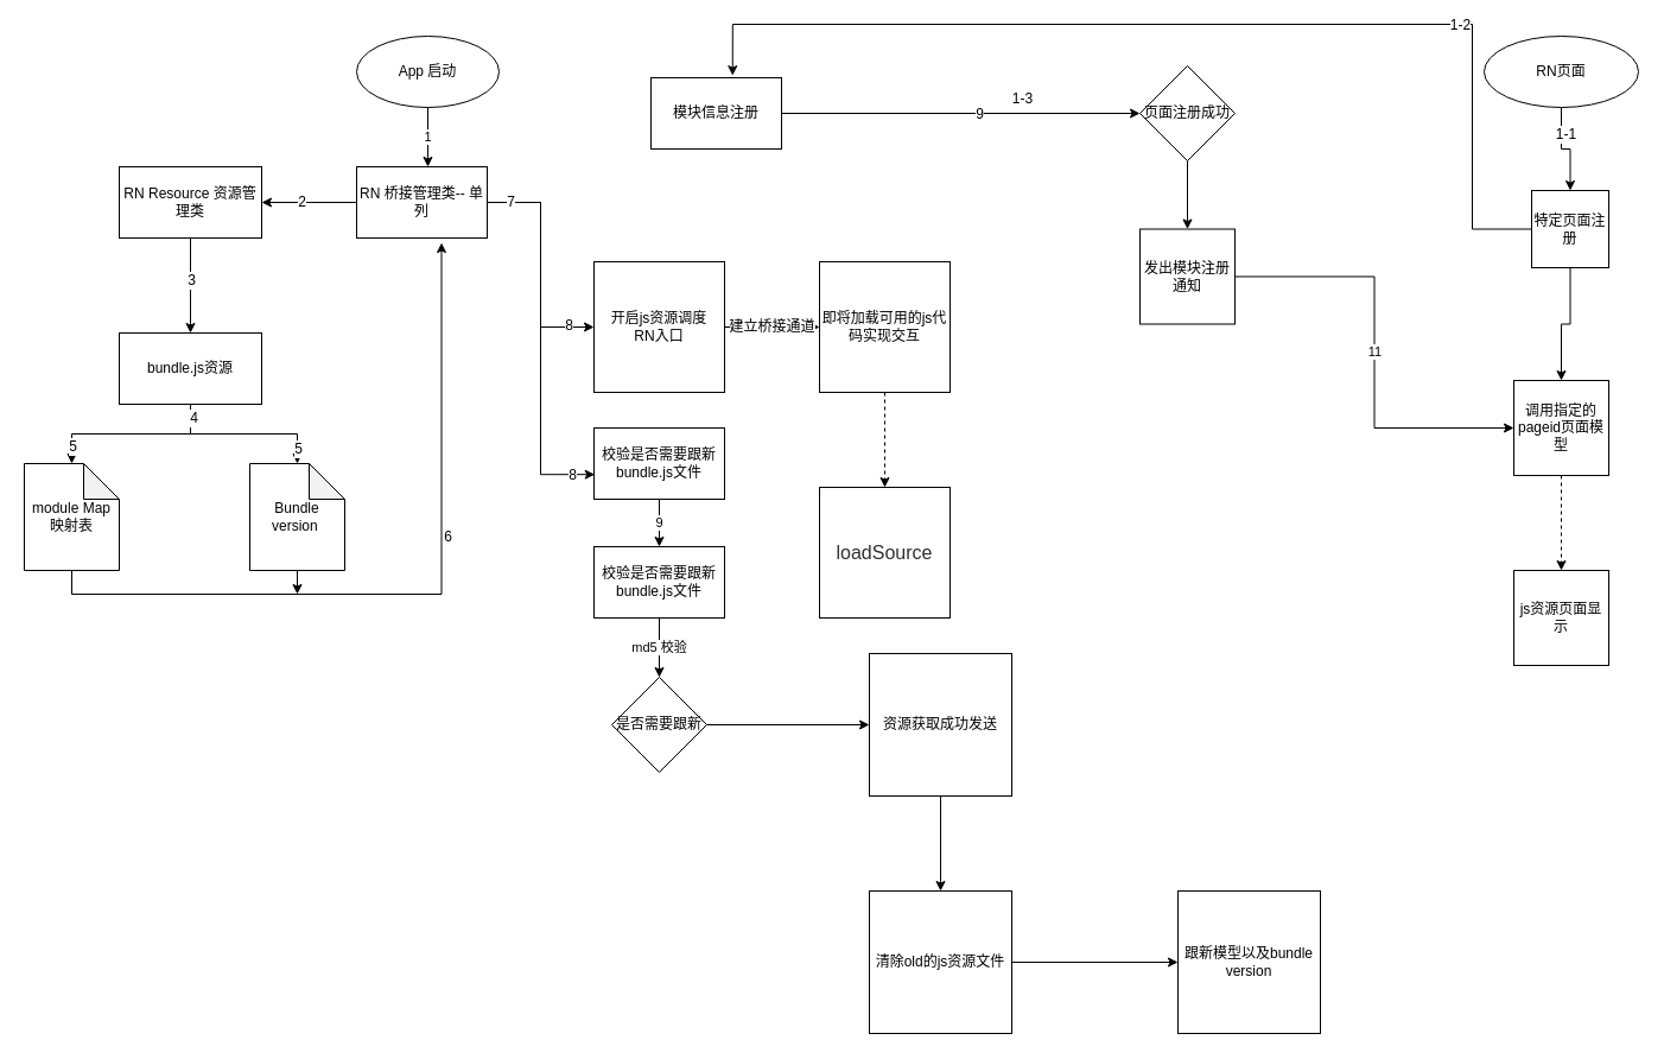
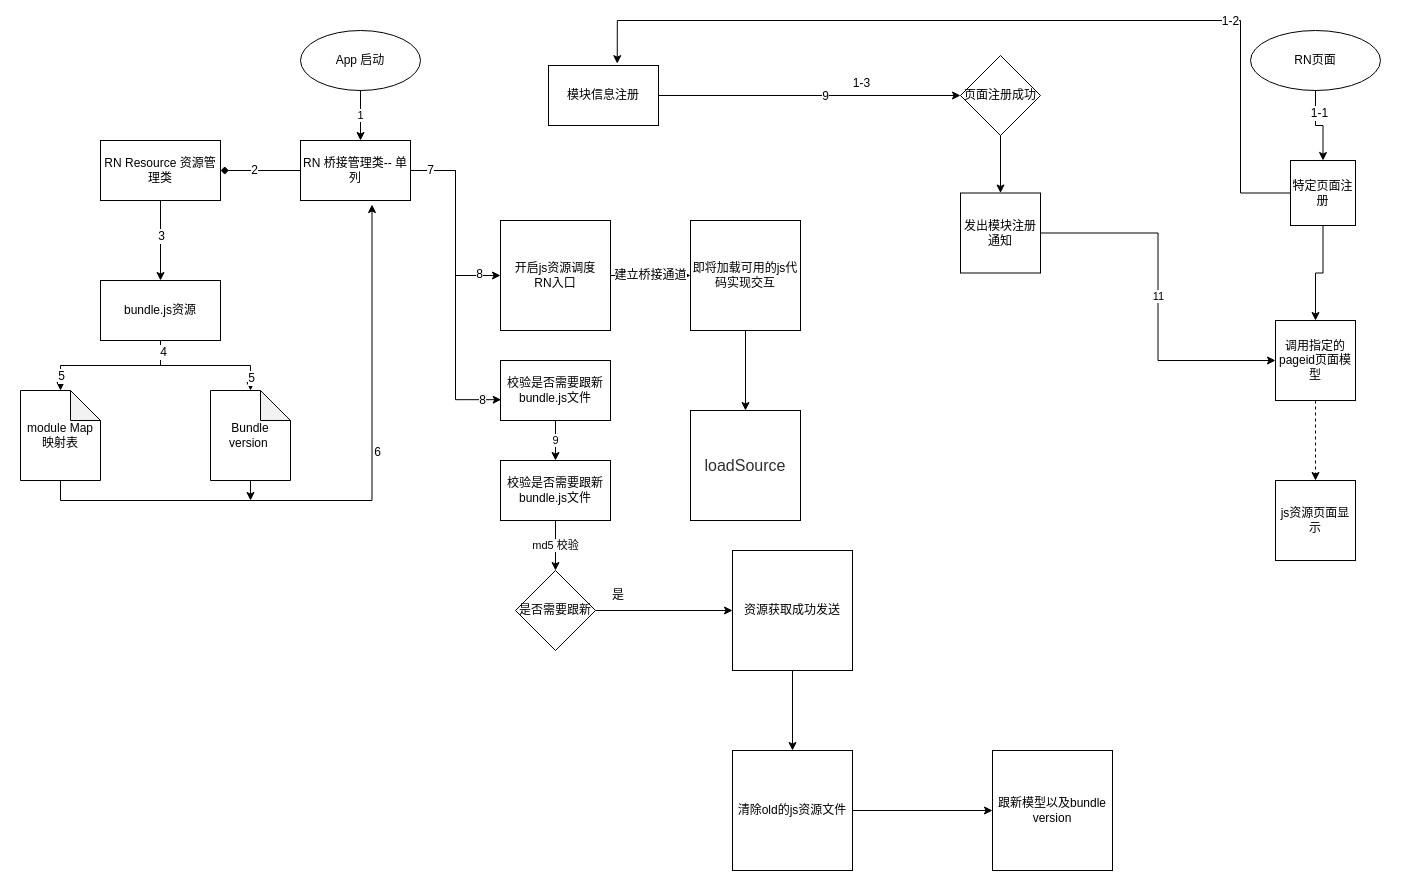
  <mxCell id="0" />
  <mxCell id="1" parent="0" />
  <mxCell id="2" value="App 启动" style="ellipse;whiteSpace=wrap;html=1;" parent="1" vertex="1"><mxGeometry x="300" y="30" width="120" height="60" as="geometry" /></mxCell>
  <mxCell id="3" value="1" style="endArrow=classic;html=1;exitX=0.5;exitY=1;exitDx=0;exitDy=0;" parent="1" source="2" edge="1"><mxGeometry width="50" height="50" relative="1" as="geometry"><mxPoint x="350" y="140" as="sourcePoint" /><mxPoint x="360" y="140" as="targetPoint" /></mxGeometry></mxCell>
- <mxCell id="4" value="" style="edgeStyle=orthogonalEdgeStyle;rounded=0;orthogonalLoop=1;jettySize=auto;html=1;" parent="1" source="11" target="18" edge="1"><mxGeometry relative="1" as="geometry" /></mxCell>
+ <mxCell id="4" value="" style="edgeStyle=orthogonalEdgeStyle;rounded=0;orthogonalLoop=1;jettySize=auto;html=1;endArrow=diamond;" parent="1" source="11" target="18" edge="1"><mxGeometry relative="1" as="geometry" /></mxCell>
  <mxCell id="5" value="2" style="text;html=1;resizable=0;points=[];align=center;verticalAlign=middle;labelBackgroundColor=#ffffff;" parent="4" vertex="1" connectable="0"><mxGeometry x="0.184" y="-1" relative="1" as="geometry"><mxPoint as="offset" /></mxGeometry></mxCell>
  <mxCell id="6" style="edgeStyle=orthogonalEdgeStyle;rounded=0;orthogonalLoop=1;jettySize=auto;html=1;entryX=0.006;entryY=0.653;entryDx=0;entryDy=0;entryPerimeter=0;" parent="1" source="11" target="31" edge="1"><mxGeometry relative="1" as="geometry" /></mxCell>
  <mxCell id="7" value="8" style="text;html=1;resizable=0;points=[];align=center;verticalAlign=middle;labelBackgroundColor=#ffffff;" parent="6" vertex="1" connectable="0"><mxGeometry x="0.882" relative="1" as="geometry"><mxPoint as="offset" /></mxGeometry></mxCell>
  <mxCell id="8" style="edgeStyle=orthogonalEdgeStyle;rounded=0;orthogonalLoop=1;jettySize=auto;html=1;entryX=0;entryY=0.5;entryDx=0;entryDy=0;" parent="1" source="11" target="39" edge="1"><mxGeometry relative="1" as="geometry" /></mxCell>
  <mxCell id="9" value="7" style="text;html=1;resizable=0;points=[];align=center;verticalAlign=middle;labelBackgroundColor=#ffffff;" parent="8" vertex="1" connectable="0"><mxGeometry x="-0.808" y="1" relative="1" as="geometry"><mxPoint as="offset" /></mxGeometry></mxCell>
  <mxCell id="10" value="8" style="text;html=1;resizable=0;points=[];align=center;verticalAlign=middle;labelBackgroundColor=#ffffff;" parent="8" vertex="1" connectable="0"><mxGeometry x="0.775" y="2" relative="1" as="geometry"><mxPoint as="offset" /></mxGeometry></mxCell>
  <mxCell id="11" value="RN 桥接管理类-- 单列" style="rounded=0;whiteSpace=wrap;html=1;" parent="1" vertex="1"><mxGeometry x="300" y="140" width="110" height="60" as="geometry" /></mxCell>
  <mxCell id="12" style="edgeStyle=orthogonalEdgeStyle;rounded=0;orthogonalLoop=1;jettySize=auto;html=1;exitX=1;exitY=0.5;exitDx=0;exitDy=0;entryX=0;entryY=0.5;entryDx=0;entryDy=0;" parent="1" source="15" target="35" edge="1"><mxGeometry relative="1" as="geometry" /></mxCell>
  <mxCell id="13" value="9" style="text;html=1;resizable=0;points=[];align=center;verticalAlign=middle;labelBackgroundColor=#ffffff;" parent="12" vertex="1" connectable="0"><mxGeometry x="0.1" relative="1" as="geometry"><mxPoint as="offset" /></mxGeometry></mxCell>
  <mxCell id="14" value="1-3" style="text;html=1;resizable=0;points=[];align=center;verticalAlign=middle;labelBackgroundColor=#ffffff;" parent="12" vertex="1" connectable="0"><mxGeometry x="0.339" y="13" relative="1" as="geometry"><mxPoint as="offset" /></mxGeometry></mxCell>
  <mxCell id="15" value="模块信息注册" style="rounded=0;whiteSpace=wrap;html=1;" parent="1" vertex="1"><mxGeometry x="548" y="65" width="110" height="60" as="geometry" /></mxCell>
  <mxCell id="16" value="" style="edgeStyle=orthogonalEdgeStyle;rounded=0;orthogonalLoop=1;jettySize=auto;html=1;" parent="1" source="18" target="24" edge="1"><mxGeometry relative="1" as="geometry" /></mxCell>
  <mxCell id="17" value="3" style="text;html=1;resizable=0;points=[];align=center;verticalAlign=middle;labelBackgroundColor=#ffffff;" parent="16" vertex="1" connectable="0"><mxGeometry x="-0.116" relative="1" as="geometry"><mxPoint as="offset" /></mxGeometry></mxCell>
  <mxCell id="18" value="RN Resource 资源管理类" style="rounded=0;whiteSpace=wrap;html=1;" parent="1" vertex="1"><mxGeometry x="100" y="140" width="120" height="60" as="geometry" /></mxCell>
  <mxCell id="19" style="edgeStyle=orthogonalEdgeStyle;rounded=0;orthogonalLoop=1;jettySize=auto;html=1;exitX=0.5;exitY=1;exitDx=0;exitDy=0;" parent="1" source="24" target="27" edge="1"><mxGeometry relative="1" as="geometry" /></mxCell>
  <mxCell id="20" value="5" style="text;html=1;resizable=0;points=[];align=center;verticalAlign=middle;labelBackgroundColor=#ffffff;" parent="19" vertex="1" connectable="0"><mxGeometry x="0.805" relative="1" as="geometry"><mxPoint as="offset" /></mxGeometry></mxCell>
  <mxCell id="21" style="edgeStyle=orthogonalEdgeStyle;rounded=0;orthogonalLoop=1;jettySize=auto;html=1;exitX=0.5;exitY=1;exitDx=0;exitDy=0;" parent="1" source="24" target="29" edge="1"><mxGeometry relative="1" as="geometry" /></mxCell>
  <mxCell id="22" value="4" style="text;html=1;resizable=0;points=[];align=center;verticalAlign=middle;labelBackgroundColor=#ffffff;" parent="21" vertex="1" connectable="0"><mxGeometry x="-0.849" y="2" relative="1" as="geometry"><mxPoint as="offset" /></mxGeometry></mxCell>
  <mxCell id="23" value="5" style="text;html=1;resizable=0;points=[];align=center;verticalAlign=middle;labelBackgroundColor=#ffffff;" parent="21" vertex="1" connectable="0"><mxGeometry x="0.808" relative="1" as="geometry"><mxPoint as="offset" /></mxGeometry></mxCell>
  <mxCell id="24" value="bundle.js资源" style="rounded=0;whiteSpace=wrap;html=1;" parent="1" vertex="1"><mxGeometry x="100" y="280" width="120" height="60" as="geometry" /></mxCell>
  <mxCell id="25" style="edgeStyle=orthogonalEdgeStyle;rounded=0;orthogonalLoop=1;jettySize=auto;html=1;entryX=0.65;entryY=1.067;entryDx=0;entryDy=0;entryPerimeter=0;exitX=0.5;exitY=1;exitDx=0;exitDy=0;exitPerimeter=0;" parent="1" source="27" target="11" edge="1"><mxGeometry relative="1" as="geometry" /></mxCell>
  <mxCell id="26" value="6" style="text;html=1;resizable=0;points=[];align=center;verticalAlign=middle;labelBackgroundColor=#ffffff;" parent="25" vertex="1" connectable="0"><mxGeometry x="0.21" y="-5" relative="1" as="geometry"><mxPoint as="offset" /></mxGeometry></mxCell>
  <mxCell id="27" value="module Map 映射表" style="shape=note;whiteSpace=wrap;html=1;backgroundOutline=1;darkOpacity=0.05;" parent="1" vertex="1"><mxGeometry x="20" y="390" width="80" height="90" as="geometry" /></mxCell>
  <mxCell id="28" style="edgeStyle=orthogonalEdgeStyle;rounded=0;orthogonalLoop=1;jettySize=auto;html=1;exitX=0.5;exitY=1;exitDx=0;exitDy=0;exitPerimeter=0;" parent="1" source="29" edge="1"><mxGeometry relative="1" as="geometry"><mxPoint x="250" y="500" as="targetPoint" /></mxGeometry></mxCell>
  <mxCell id="29" value="Bundle version&amp;nbsp;" style="shape=note;whiteSpace=wrap;html=1;backgroundOutline=1;darkOpacity=0.05;" parent="1" vertex="1"><mxGeometry x="210" y="390" width="80" height="90" as="geometry" /></mxCell>
  <mxCell id="30" value="9" style="edgeStyle=orthogonalEdgeStyle;rounded=0;orthogonalLoop=1;jettySize=auto;html=1;" parent="1" source="31" target="33" edge="1"><mxGeometry relative="1" as="geometry" /></mxCell>
  <mxCell id="31" value="校验是否需要跟新bundle.js文件" style="rounded=0;whiteSpace=wrap;html=1;" parent="1" vertex="1"><mxGeometry x="500" y="360" width="110" height="60" as="geometry" /></mxCell>
  <mxCell id="32" value="md5 校验" style="edgeStyle=orthogonalEdgeStyle;rounded=0;orthogonalLoop=1;jettySize=auto;html=1;" parent="1" source="33" target="44" edge="1"><mxGeometry relative="1" as="geometry" /></mxCell>
  <mxCell id="33" value="校验是否需要跟新bundle.js文件" style="rounded=0;whiteSpace=wrap;html=1;" parent="1" vertex="1"><mxGeometry x="500" y="460" width="110" height="60" as="geometry" /></mxCell>
  <mxCell id="34" value="" style="edgeStyle=orthogonalEdgeStyle;rounded=0;orthogonalLoop=1;jettySize=auto;html=1;" parent="1" source="35" target="37" edge="1"><mxGeometry relative="1" as="geometry" /></mxCell>
  <mxCell id="35" value="页面注册成功" style="rhombus;whiteSpace=wrap;html=1;" parent="1" vertex="1"><mxGeometry x="960" y="55" width="80" height="80" as="geometry" /></mxCell>
  <mxCell id="36" value="11" style="edgeStyle=orthogonalEdgeStyle;rounded=0;orthogonalLoop=1;jettySize=auto;html=1;entryX=0;entryY=0.5;entryDx=0;entryDy=0;" parent="1" source="37" target="59" edge="1"><mxGeometry relative="1" as="geometry" /></mxCell>
  <mxCell id="37" value="发出模块注册通知" style="whiteSpace=wrap;html=1;aspect=fixed;" parent="1" vertex="1"><mxGeometry x="960" y="192.5" width="80" height="80" as="geometry" /></mxCell>
  <mxCell id="38" value="&lt;span style=&quot;font-size: 12px&quot;&gt;建立桥接通道&lt;/span&gt;" style="edgeStyle=orthogonalEdgeStyle;rounded=0;orthogonalLoop=1;jettySize=auto;html=1;" parent="1" source="39" target="41" edge="1"><mxGeometry relative="1" as="geometry" /></mxCell>
  <mxCell id="39" value="开启js资源调度&lt;br&gt;RN入口&lt;br&gt;" style="rounded=0;whiteSpace=wrap;html=1;" parent="1" vertex="1"><mxGeometry x="500" y="220" width="110" height="110" as="geometry" /></mxCell>
- <mxCell id="40" value="" style="edgeStyle=orthogonalEdgeStyle;rounded=0;orthogonalLoop=1;jettySize=auto;html=1;dashed=1;" parent="1" source="41" target="42" edge="1"><mxGeometry relative="1" as="geometry" /></mxCell>
+ <mxCell id="40" value="" style="edgeStyle=orthogonalEdgeStyle;rounded=0;orthogonalLoop=1;jettySize=auto;html=1;" parent="1" source="41" target="42" edge="1"><mxGeometry relative="1" as="geometry" /></mxCell>
  <mxCell id="41" value="即将加载可用的js代码实现交互" style="rounded=0;whiteSpace=wrap;html=1;" parent="1" vertex="1"><mxGeometry x="690" y="220" width="110" height="110" as="geometry" /></mxCell>
  <mxCell id="42" value="&lt;span style=&quot;color: rgb(47 , 47 , 47) ; font-family: , &amp;#34;sf ui text&amp;#34; , &amp;#34;arial&amp;#34; , &amp;#34;pingfang sc&amp;#34; , &amp;#34;hiragino sans gb&amp;#34; , &amp;#34;microsoft yahei&amp;#34; , &amp;#34;wenquanyi micro hei&amp;#34; , sans-serif ; font-size: 16px ; background-color: rgb(255 , 255 , 255)&quot;&gt;loadSource&lt;/span&gt;" style="rounded=0;whiteSpace=wrap;html=1;" parent="1" vertex="1"><mxGeometry x="690" y="410" width="110" height="110" as="geometry" /></mxCell>
  <mxCell id="43" value="" style="edgeStyle=orthogonalEdgeStyle;rounded=0;orthogonalLoop=1;jettySize=auto;html=1;entryX=0;entryY=0.5;entryDx=0;entryDy=0;" parent="1" source="44" target="46" edge="1"><mxGeometry relative="1" as="geometry"><mxPoint x="675" y="590" as="targetPoint" /></mxGeometry></mxCell>
  <mxCell id="44" value="是否需要跟新" style="rhombus;whiteSpace=wrap;html=1;" parent="1" vertex="1"><mxGeometry x="515" y="570" width="80" height="80" as="geometry" /></mxCell>
  <mxCell id="45" value="" style="edgeStyle=orthogonalEdgeStyle;rounded=0;orthogonalLoop=1;jettySize=auto;html=1;" parent="1" source="46" target="48" edge="1"><mxGeometry relative="1" as="geometry" /></mxCell>
  <mxCell id="46" value="资源获取成功发送" style="whiteSpace=wrap;html=1;aspect=fixed;" parent="1" vertex="1"><mxGeometry x="732" y="550" width="120" height="120" as="geometry" /></mxCell>
  <mxCell id="47" value="" style="edgeStyle=orthogonalEdgeStyle;rounded=0;orthogonalLoop=1;jettySize=auto;html=1;" parent="1" source="48" target="49" edge="1"><mxGeometry relative="1" as="geometry" /></mxCell>
  <mxCell id="48" value="清除old的js资源文件" style="whiteSpace=wrap;html=1;aspect=fixed;" parent="1" vertex="1"><mxGeometry x="732" y="750" width="120" height="120" as="geometry" /></mxCell>
  <mxCell id="49" value="跟新模型以及bundle version" style="whiteSpace=wrap;html=1;aspect=fixed;" parent="1" vertex="1"><mxGeometry x="992" y="750" width="120" height="120" as="geometry" /></mxCell>
+ <mxCell id="50" value="是" style="text;html=1;resizable=0;points=[];autosize=1;align=left;verticalAlign=top;spacingTop=-4;" parent="1" vertex="1"><mxGeometry x="610" y="585" width="30" height="20" as="geometry" /></mxCell>
  <mxCell id="51" value="" style="edgeStyle=orthogonalEdgeStyle;rounded=0;orthogonalLoop=1;jettySize=auto;html=1;" parent="1" source="53" target="57" edge="1"><mxGeometry relative="1" as="geometry" /></mxCell>
  <mxCell id="52" value="1-1" style="text;html=1;resizable=0;points=[];align=center;verticalAlign=middle;labelBackgroundColor=#ffffff;" parent="51" vertex="1" connectable="0"><mxGeometry x="-0.43" y="3" relative="1" as="geometry"><mxPoint as="offset" /></mxGeometry></mxCell>
  <mxCell id="53" value="RN页面" style="ellipse;whiteSpace=wrap;html=1;" parent="1" vertex="1"><mxGeometry x="1250" y="30" width="130" height="60" as="geometry" /></mxCell>
  <mxCell id="54" value="" style="edgeStyle=orthogonalEdgeStyle;rounded=0;orthogonalLoop=1;jettySize=auto;html=1;" parent="1" source="57" target="59" edge="1"><mxGeometry relative="1" as="geometry" /></mxCell>
  <mxCell id="55" style="edgeStyle=orthogonalEdgeStyle;rounded=0;orthogonalLoop=1;jettySize=auto;html=1;entryX=0.625;entryY=-0.031;entryDx=0;entryDy=0;entryPerimeter=0;" parent="1" source="57" target="15" edge="1"><mxGeometry relative="1" as="geometry"><Array as="points"><mxPoint x="1240" y="192" /><mxPoint x="1240" y="20" /><mxPoint x="617" y="20" /></Array></mxGeometry></mxCell>
  <mxCell id="56" value="1-2" style="text;html=1;resizable=0;points=[];align=center;verticalAlign=middle;labelBackgroundColor=#ffffff;" parent="55" vertex="1" connectable="0"><mxGeometry x="-0.476" relative="1" as="geometry"><mxPoint as="offset" /></mxGeometry></mxCell>
  <mxCell id="57" value="特定页面注册" style="whiteSpace=wrap;html=1;aspect=fixed;" parent="1" vertex="1"><mxGeometry x="1290" y="160" width="65" height="65" as="geometry" /></mxCell>
  <mxCell id="58" value="" style="edgeStyle=orthogonalEdgeStyle;rounded=0;orthogonalLoop=1;jettySize=auto;html=1;dashed=1;" parent="1" source="59" target="60" edge="1"><mxGeometry relative="1" as="geometry" /></mxCell>
  <mxCell id="59" value="调用指定的pageid页面模型" style="whiteSpace=wrap;html=1;aspect=fixed;" parent="1" vertex="1"><mxGeometry x="1275" y="320" width="80" height="80" as="geometry" /></mxCell>
  <mxCell id="60" value="js资源页面显示" style="whiteSpace=wrap;html=1;aspect=fixed;" parent="1" vertex="1"><mxGeometry x="1275" y="480" width="80" height="80" as="geometry" /></mxCell>
